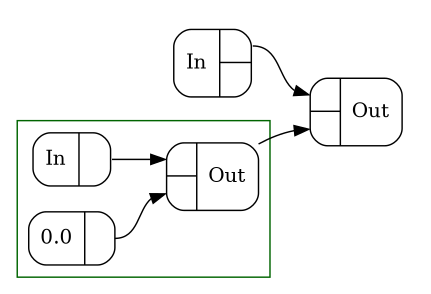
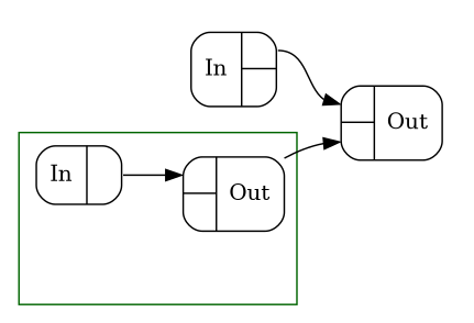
  digraph {
    compound=true
    nslimit=20
    rankdir=LR
    node [shape=Mrecord]
    edge [fontcolor=indigo fontsize=8 headport=In0 tailport=Out0]
    n1 [label="{In|{<Out0>|<Out1>}}"]
-   n2 [label="{0.0|{<Out0>}}"]
    n3 [label="{{<In0>|<In1>}|Out}"]
    n4 [label="{In|{<Out0>}}"]
    n5 [label="{{<In0>|<In1>}|Out}"]
    subgraph cluster_1 {
      color=white
      n1
    }
    subgraph cluster_2 {
      color=DarkGreen
      fontsize=20
      labeljust=r
-     n2
      n3
      n4
    }
    subgraph cluster_3 {
      color=white
      n5
    }
    n1 -> n5
-   n2 -> n3 [headport=In1]
    n3 -> n5 [headport=In1 tailport=""]
    n4 -> n3
  }
